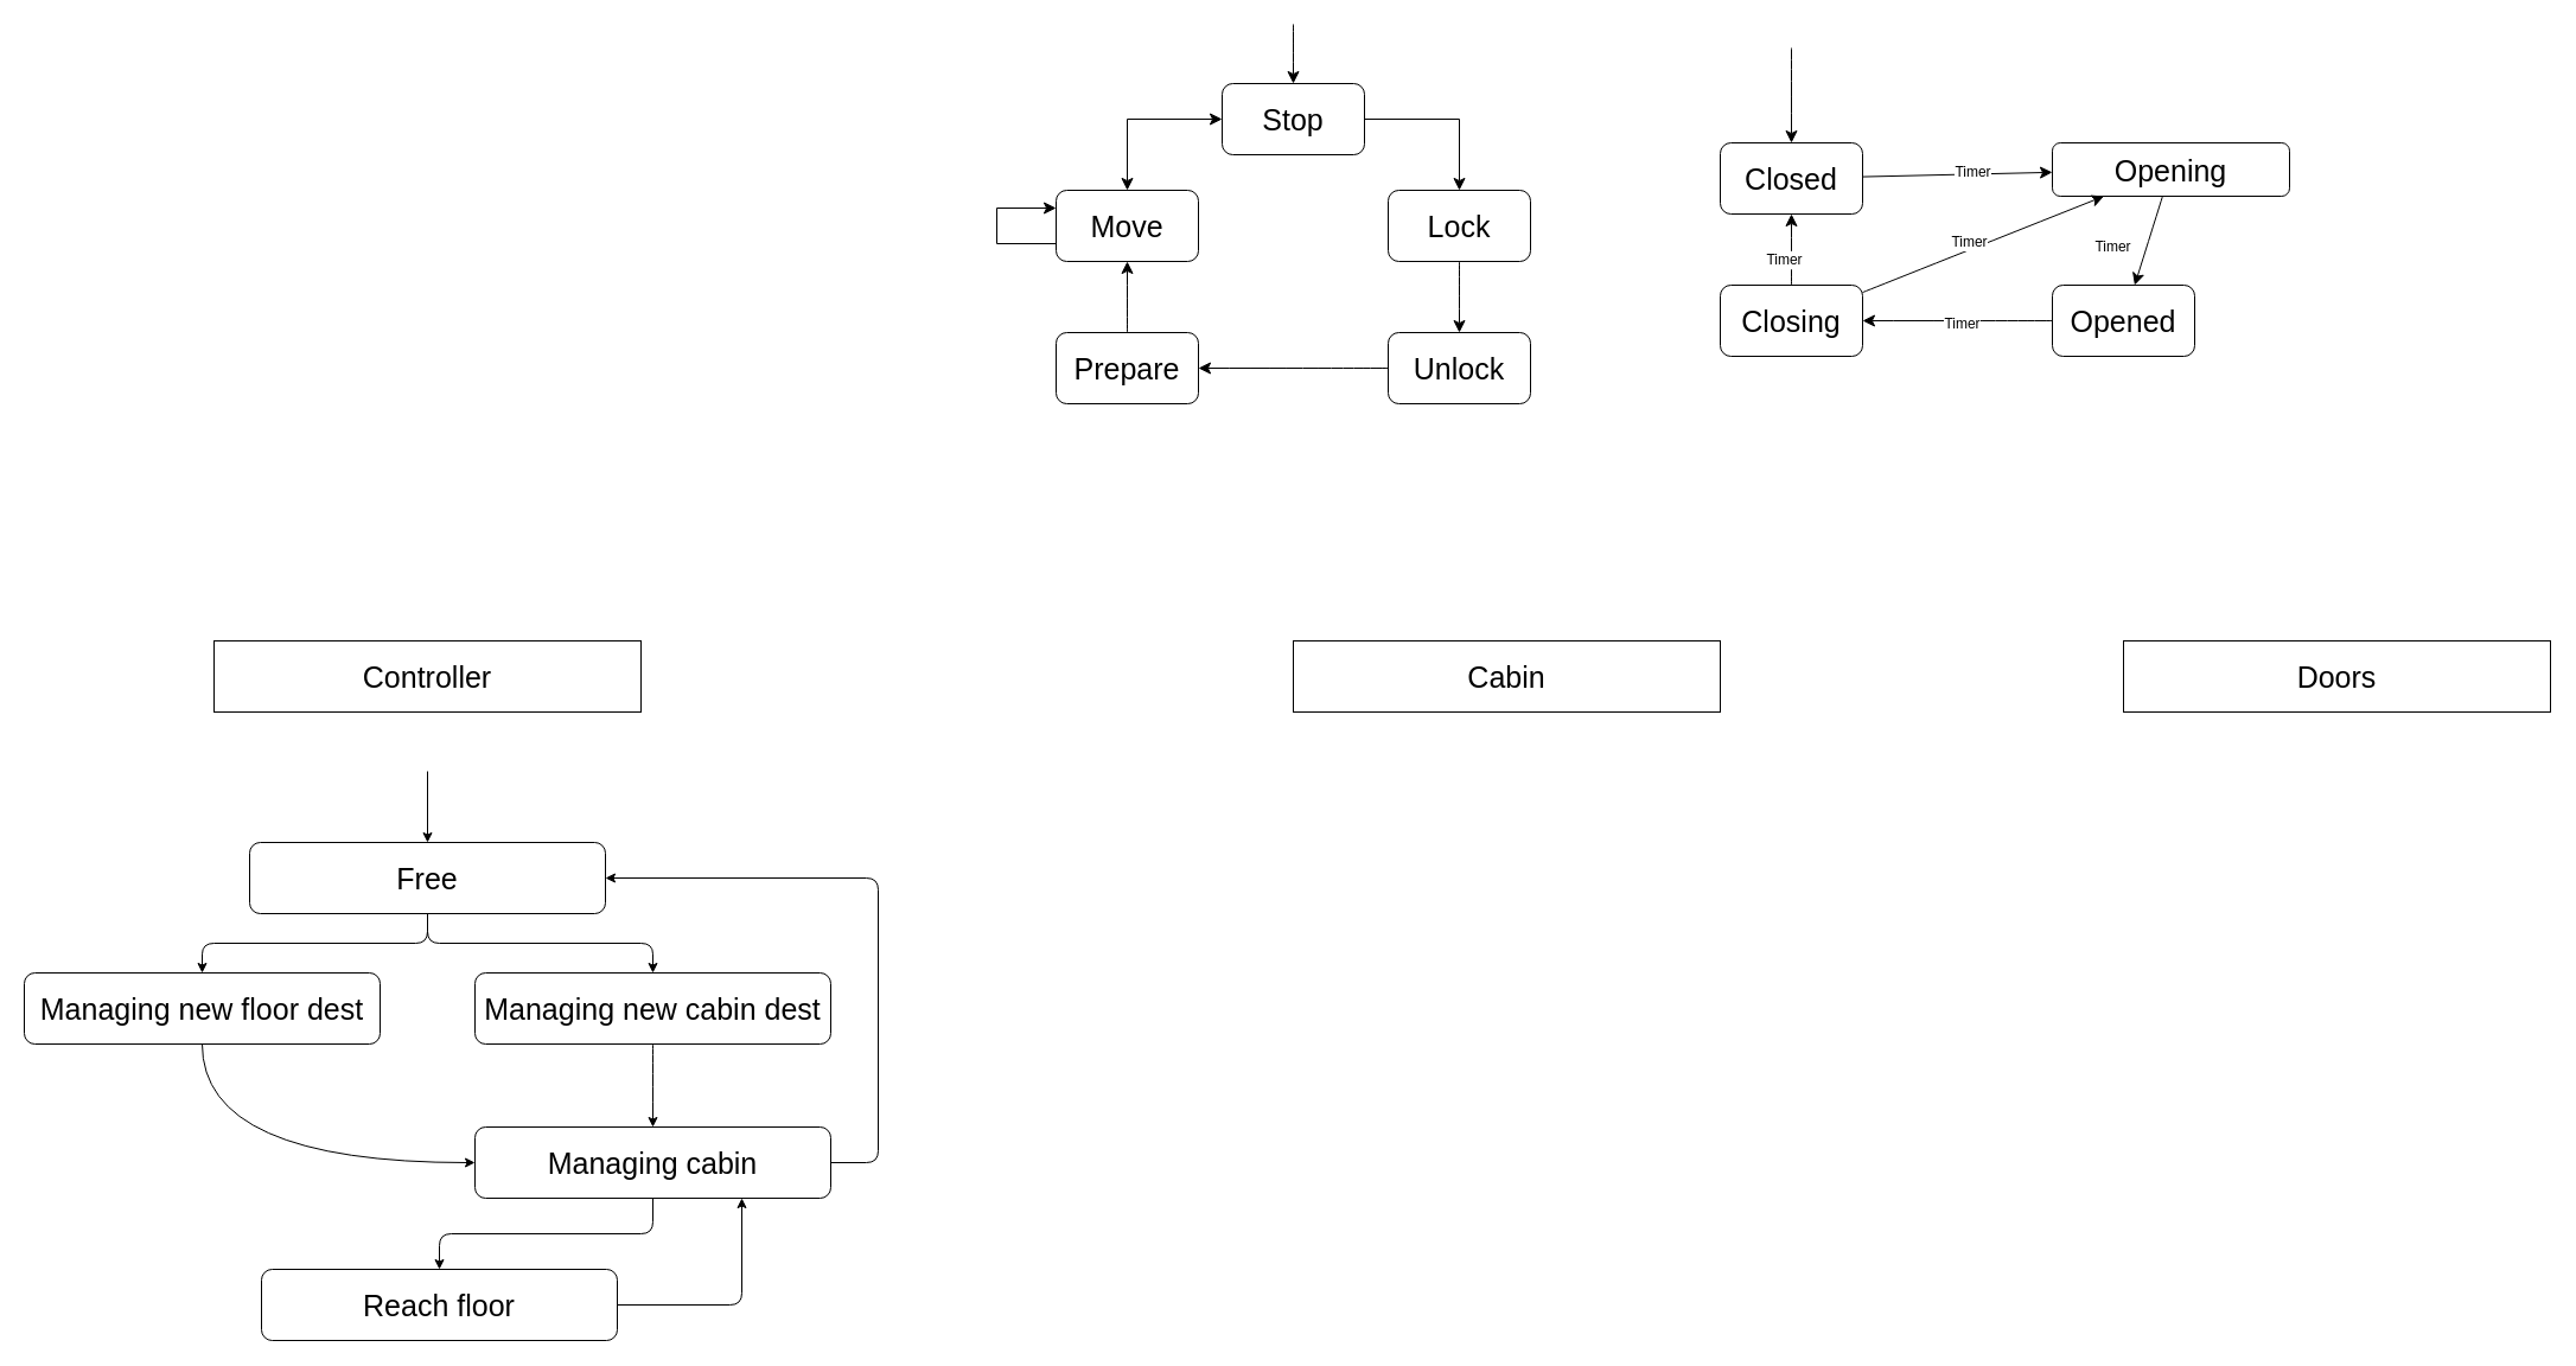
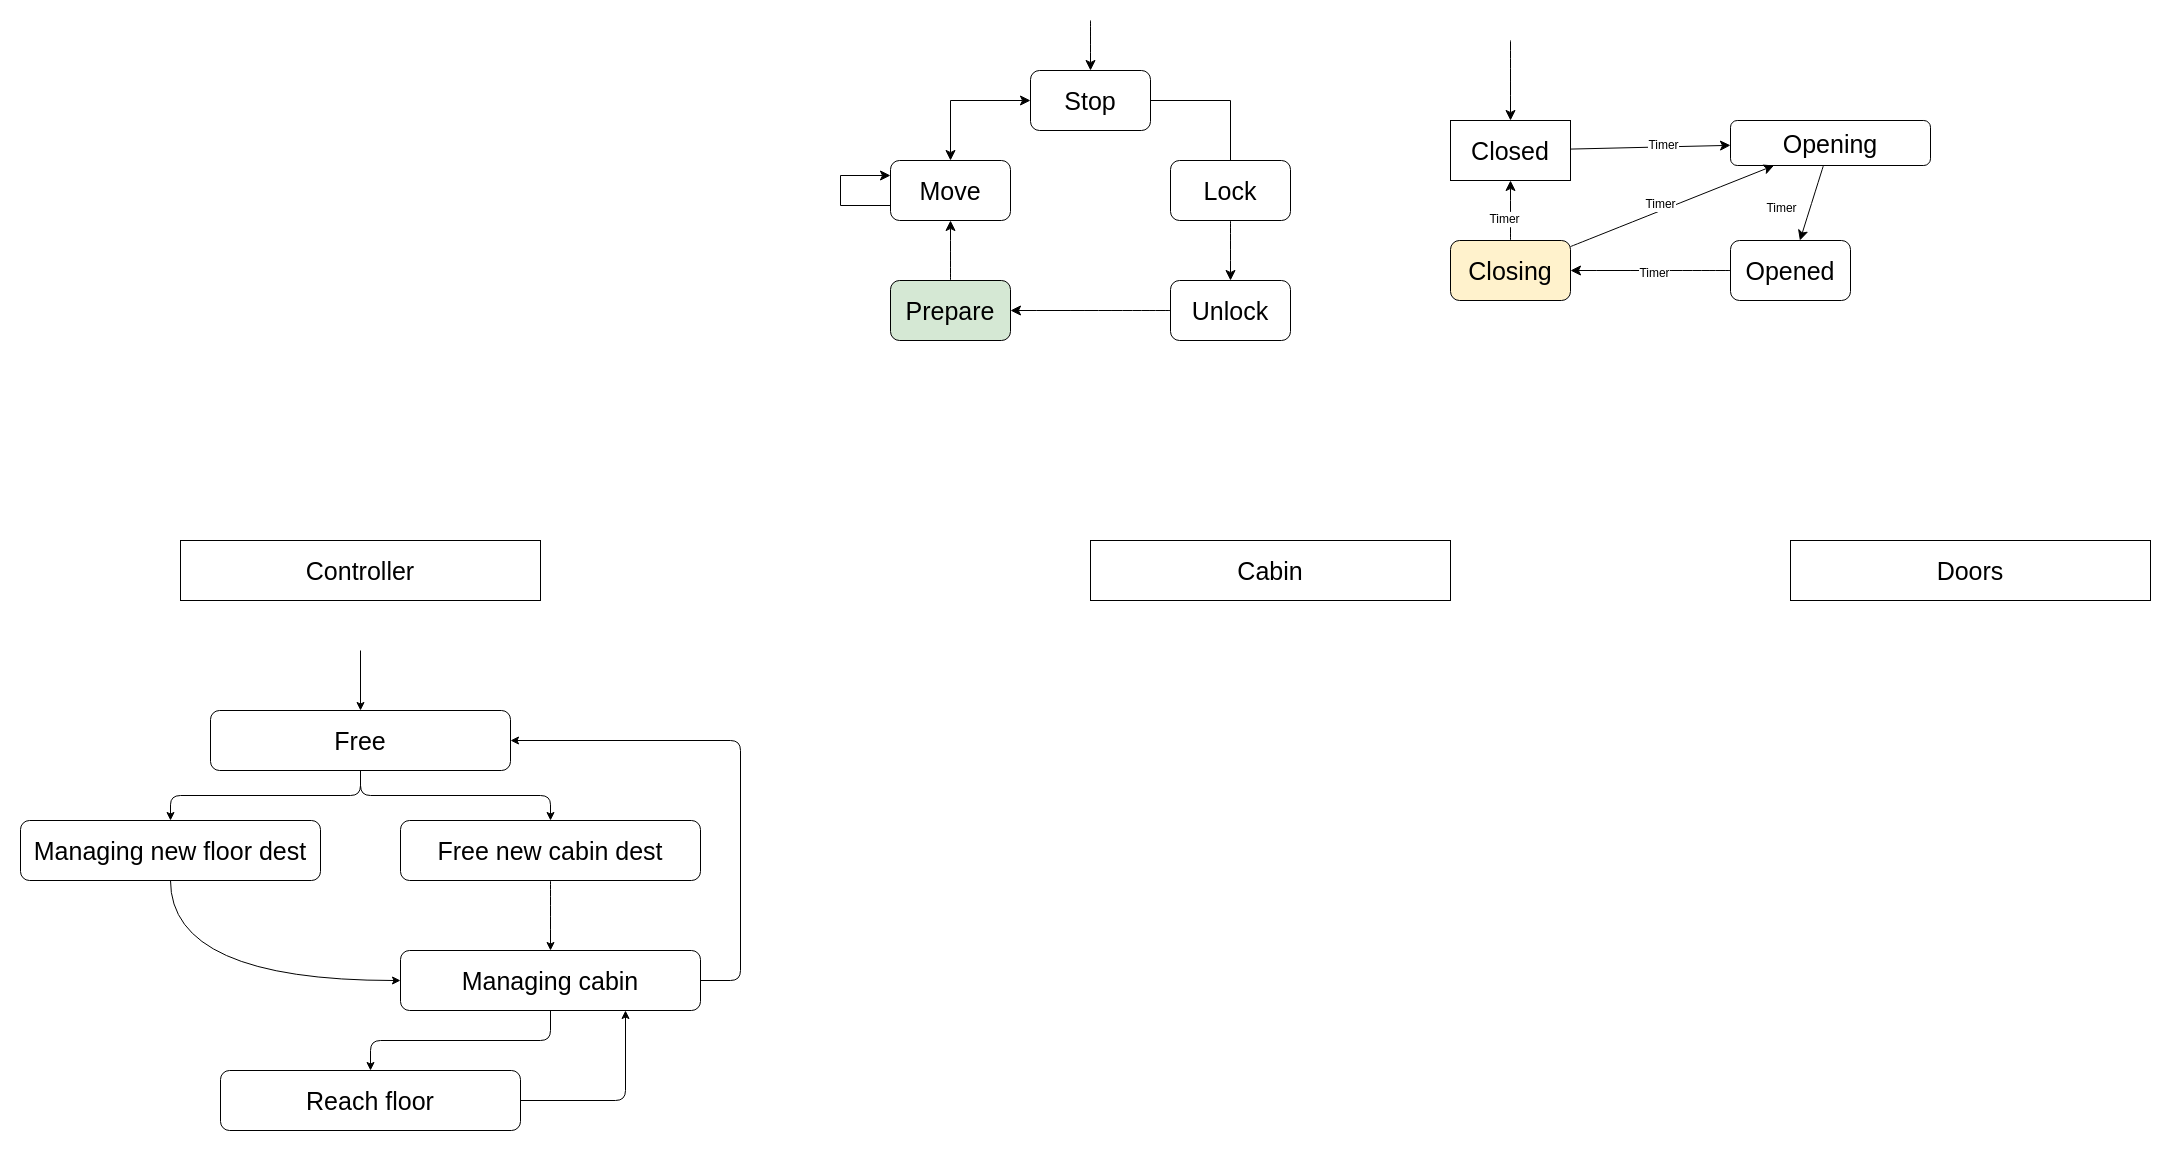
  <mxCell id="0" />
  <mxCell id="1" parent="0" />
  <mxCell id="2" value="&lt;span style=&quot;font-size: 25px;&quot;&gt;Controller&lt;/span&gt;" style="rounded=0;whiteSpace=wrap;html=1;" parent="1" vertex="1"><mxGeometry x="180" y="540" width="360" height="60" as="geometry" /></mxCell>
  <mxCell id="3" value="&lt;span style=&quot;font-size: 25px;&quot;&gt;Cabin&lt;/span&gt;" style="rounded=0;whiteSpace=wrap;html=1;" parent="1" vertex="1"><mxGeometry x="1090" y="540" width="360" height="60" as="geometry" /></mxCell>
  <mxCell id="4" value="&lt;font style=&quot;font-size: 25px;&quot;&gt;Move&lt;/font&gt;" style="rounded=1;whiteSpace=wrap;html=1;" parent="1" vertex="1"><mxGeometry x="890" y="160" width="120" height="60" as="geometry" /></mxCell>
- <mxCell id="5" value="&lt;font style=&quot;font-size: 25px;&quot;&gt;Prepare&lt;/font&gt;" style="rounded=1;whiteSpace=wrap;html=1;" parent="1" vertex="1"><mxGeometry x="890" y="280" width="120" height="60" as="geometry" /></mxCell>
+ <mxCell id="5" value="&lt;font style=&quot;font-size: 25px;&quot;&gt;Prepare&lt;/font&gt;" style="rounded=1;whiteSpace=wrap;html=1;fillColor=#d5e8d4;" parent="1" vertex="1"><mxGeometry x="890" y="280" width="120" height="60" as="geometry" /></mxCell>
  <mxCell id="6" value="&lt;font style=&quot;font-size: 25px;&quot;&gt;Stop&lt;/font&gt;" style="rounded=1;whiteSpace=wrap;html=1;" parent="1" vertex="1"><mxGeometry x="1030" y="70" width="120" height="60" as="geometry" /></mxCell>
  <mxCell id="7" value="&lt;font style=&quot;font-size: 25px;&quot;&gt;Lock&lt;/font&gt;" style="rounded=1;whiteSpace=wrap;html=1;" parent="1" vertex="1"><mxGeometry x="1170" y="160" width="120" height="60" as="geometry" /></mxCell>
  <mxCell id="8" value="&lt;font style=&quot;font-size: 25px;&quot;&gt;Unlock&lt;/font&gt;" style="rounded=1;whiteSpace=wrap;html=1;" parent="1" vertex="1"><mxGeometry x="1170" y="280" width="120" height="60" as="geometry" /></mxCell>
- <mxCell id="9" value="" style="endArrow=classic;html=1;rounded=0;fontSize=12;startSize=8;endSize=8;exitX=1;exitY=0.5;exitDx=0;exitDy=0;entryX=0.5;entryY=0;entryDx=0;entryDy=0;edgeStyle=orthogonalEdgeStyle;" parent="1" source="6" target="7" edge="1"><mxGeometry width="50" height="50" relative="1" as="geometry"><mxPoint x="980" y="180" as="sourcePoint" /><mxPoint x="1030" y="130" as="targetPoint" /></mxGeometry></mxCell>
+ <mxCell id="9" value="" style="endArrow=none;html=1;rounded=0;fontSize=12;startSize=8;endSize=8;exitX=1;exitY=0.5;exitDx=0;exitDy=0;entryX=0.5;entryY=0;entryDx=0;entryDy=0;edgeStyle=orthogonalEdgeStyle;" parent="1" source="6" target="7" edge="1"><mxGeometry width="50" height="50" relative="1" as="geometry"><mxPoint x="980" y="180" as="sourcePoint" /><mxPoint x="1030" y="130" as="targetPoint" /></mxGeometry></mxCell>
  <mxCell id="10" value="" style="endArrow=classic;html=1;rounded=0;fontSize=12;startSize=8;endSize=8;curved=1;" parent="1" source="7" target="8" edge="1"><mxGeometry width="50" height="50" relative="1" as="geometry"><mxPoint x="980" y="180" as="sourcePoint" /><mxPoint x="1030" y="130" as="targetPoint" /></mxGeometry></mxCell>
  <mxCell id="11" value="" style="endArrow=classic;html=1;rounded=0;fontSize=12;startSize=8;endSize=8;curved=1;" parent="1" source="8" target="5" edge="1"><mxGeometry width="50" height="50" relative="1" as="geometry"><mxPoint x="980" y="180" as="sourcePoint" /><mxPoint x="1030" y="130" as="targetPoint" /></mxGeometry></mxCell>
  <mxCell id="12" value="" style="endArrow=classic;html=1;rounded=0;fontSize=12;startSize=8;endSize=8;curved=1;" parent="1" source="5" target="4" edge="1"><mxGeometry width="50" height="50" relative="1" as="geometry"><mxPoint x="980" y="180" as="sourcePoint" /><mxPoint x="1030" y="130" as="targetPoint" /></mxGeometry></mxCell>
  <mxCell id="13" value="" style="endArrow=classic;startArrow=classic;html=1;rounded=0;fontSize=12;startSize=8;endSize=8;edgeStyle=orthogonalEdgeStyle;" parent="1" source="4" target="6" edge="1"><mxGeometry width="50" height="50" relative="1" as="geometry"><mxPoint x="920" y="130" as="sourcePoint" /><mxPoint x="1000" y="70" as="targetPoint" /><Array as="points"><mxPoint x="950" y="100" /></Array></mxGeometry></mxCell>
  <mxCell id="14" value="" style="endArrow=classic;html=1;rounded=0;fontSize=12;startSize=8;endSize=8;exitX=0;exitY=0.75;exitDx=0;exitDy=0;edgeStyle=orthogonalEdgeStyle;entryX=0;entryY=0.25;entryDx=0;entryDy=0;" parent="1" source="4" target="4" edge="1"><mxGeometry width="50" height="50" relative="1" as="geometry"><mxPoint x="770" y="220" as="sourcePoint" /><mxPoint x="800" y="170" as="targetPoint" /><Array as="points"><mxPoint x="840" y="205" /><mxPoint x="840" y="175" /></Array></mxGeometry></mxCell>
  <mxCell id="15" value="" style="endArrow=classic;html=1;rounded=0;fontSize=12;startSize=8;endSize=8;curved=1;entryX=0.5;entryY=0;entryDx=0;entryDy=0;" parent="1" target="6" edge="1"><mxGeometry width="50" height="50" relative="1" as="geometry"><mxPoint x="1090" y="20" as="sourcePoint" /><mxPoint x="1030" y="280" as="targetPoint" /></mxGeometry></mxCell>
- <mxCell id="16" value="&lt;font style=&quot;font-size: 25px;&quot;&gt;Closed&lt;/font&gt;" style="rounded=1;whiteSpace=wrap;html=1;" parent="1" vertex="1"><mxGeometry x="1450" y="120" width="120" height="60" as="geometry" /></mxCell>
- <mxCell id="17" value="&lt;font style=&quot;font-size: 25px;&quot;&gt;Closing&lt;/font&gt;" style="rounded=1;whiteSpace=wrap;html=1;" parent="1" vertex="1"><mxGeometry x="1450" y="240" width="120" height="60" as="geometry" /></mxCell>
+ <mxCell id="16" value="&lt;font style=&quot;font-size: 25px;&quot;&gt;Closed&lt;/font&gt;" style="whiteSpace=wrap;html=1;rounded=0;" parent="1" vertex="1"><mxGeometry x="1450" y="120" width="120" height="60" as="geometry" /></mxCell>
+ <mxCell id="17" value="&lt;font style=&quot;font-size: 25px;&quot;&gt;Closing&lt;/font&gt;" style="rounded=1;whiteSpace=wrap;html=1;fillColor=#fff2cc;" parent="1" vertex="1"><mxGeometry x="1450" y="240" width="120" height="60" as="geometry" /></mxCell>
  <mxCell id="18" value="&lt;font style=&quot;font-size: 25px;&quot;&gt;Opening&lt;/font&gt;" style="rounded=1;whiteSpace=wrap;html=1;" parent="1" vertex="1"><mxGeometry x="1730" y="120" width="200" height="45" as="geometry" /></mxCell>
  <mxCell id="19" value="&lt;span style=&quot;font-size: 25px;&quot;&gt;Opened&lt;/span&gt;" style="rounded=1;whiteSpace=wrap;html=1;" parent="1" vertex="1"><mxGeometry x="1730" y="240" width="120" height="60" as="geometry" /></mxCell>
  <mxCell id="20" value="" style="endArrow=classic;html=1;rounded=0;fontSize=12;startSize=8;endSize=8;curved=1;" parent="1" source="18" target="19" edge="1"><mxGeometry width="50" height="50" relative="1" as="geometry"><mxPoint x="1540" y="140" as="sourcePoint" /><mxPoint x="1590" y="90" as="targetPoint" /></mxGeometry></mxCell>
  <mxCell id="21" value="" style="endArrow=classic;html=1;rounded=0;fontSize=12;startSize=8;endSize=8;curved=1;" parent="1" source="19" target="17" edge="1"><mxGeometry width="50" height="50" relative="1" as="geometry"><mxPoint x="1540" y="140" as="sourcePoint" /><mxPoint x="1590" y="90" as="targetPoint" /></mxGeometry></mxCell>
  <mxCell id="22" value="" style="endArrow=classic;html=1;rounded=0;fontSize=12;startSize=8;endSize=8;curved=1;" parent="1" source="17" target="16" edge="1"><mxGeometry width="50" height="50" relative="1" as="geometry"><mxPoint x="1540" y="140" as="sourcePoint" /><mxPoint x="1590" y="90" as="targetPoint" /></mxGeometry></mxCell>
  <mxCell id="23" value="&lt;span style=&quot;font-size: 25px;&quot;&gt;Doors&lt;/span&gt;" style="rounded=0;whiteSpace=wrap;html=1;" parent="1" vertex="1"><mxGeometry x="1790" y="540" width="360" height="60" as="geometry" /></mxCell>
  <mxCell id="24" value="" style="endArrow=classic;html=1;rounded=0;fontSize=12;startSize=8;endSize=8;curved=0;" parent="1" source="16" target="18" edge="1"><mxGeometry width="50" height="50" relative="1" as="geometry"><mxPoint x="1480" y="230" as="sourcePoint" /><mxPoint x="1530" y="180" as="targetPoint" /></mxGeometry></mxCell>
  <mxCell id="25" value="Timer" style="edgeLabel;html=1;align=center;verticalAlign=middle;resizable=0;points=[];fontSize=12;" parent="24" vertex="1" connectable="0"><mxGeometry x="0.148" y="2" relative="1" as="geometry"><mxPoint x="1" as="offset" /></mxGeometry></mxCell>
  <mxCell id="26" value="" style="endArrow=classic;html=1;rounded=0;fontSize=12;startSize=8;endSize=8;curved=1;" parent="1" source="17" target="18" edge="1"><mxGeometry width="50" height="50" relative="1" as="geometry"><mxPoint x="1480" y="230" as="sourcePoint" /><mxPoint x="1530" y="180" as="targetPoint" /></mxGeometry></mxCell>
  <mxCell id="27" value="Timer" style="edgeLabel;html=1;align=center;verticalAlign=middle;resizable=0;points=[];fontSize=12;" parent="1" vertex="1" connectable="0"><mxGeometry x="1672.25" y="158" as="geometry"><mxPoint x="108" y="49" as="offset" /></mxGeometry></mxCell>
  <mxCell id="28" value="Timer" style="edgeLabel;html=1;align=center;verticalAlign=middle;resizable=0;points=[];fontSize=12;" parent="1" vertex="1" connectable="0"><mxGeometry x="1660" y="190" as="geometry"><mxPoint x="-1" y="13" as="offset" /></mxGeometry></mxCell>
  <mxCell id="29" value="Timer" style="edgeLabel;html=1;align=center;verticalAlign=middle;resizable=0;points=[];fontSize=12;" parent="1" vertex="1" connectable="0"><mxGeometry x="1692.25" y="178" as="geometry"><mxPoint x="-189" y="40" as="offset" /></mxGeometry></mxCell>
  <mxCell id="30" value="Timer" style="edgeLabel;html=1;align=center;verticalAlign=middle;resizable=0;points=[];fontSize=12;" parent="1" vertex="1" connectable="0"><mxGeometry x="1702.25" y="188" as="geometry"><mxPoint x="-49" y="84" as="offset" /></mxGeometry></mxCell>
  <mxCell id="31" value="" style="endArrow=classic;html=1;rounded=0;fontSize=12;startSize=8;endSize=8;curved=1;" parent="1" target="16" edge="1"><mxGeometry width="50" height="50" relative="1" as="geometry"><mxPoint x="1510" y="40" as="sourcePoint" /><mxPoint x="1500" y="70" as="targetPoint" /></mxGeometry></mxCell>
  <mxCell id="32" value="&lt;font style=&quot;font-size: 25px;&quot;&gt;Managing cabin&lt;/font&gt;" style="rounded=1;whiteSpace=wrap;html=1;" vertex="1" parent="1"><mxGeometry x="400" y="950" width="300" height="60" as="geometry" /></mxCell>
  <mxCell id="33" value="&lt;font style=&quot;font-size: 25px;&quot;&gt;Reach floor&lt;/font&gt;" style="rounded=1;whiteSpace=wrap;html=1;" vertex="1" parent="1"><mxGeometry x="220" y="1070" width="300" height="60" as="geometry" /></mxCell>
  <mxCell id="34" value="&lt;font style=&quot;font-size: 25px;&quot;&gt;Free&lt;/font&gt;" style="rounded=1;whiteSpace=wrap;html=1;" vertex="1" parent="1"><mxGeometry x="210" y="710" width="300" height="60" as="geometry" /></mxCell>
  <mxCell id="35" value="&lt;font style=&quot;font-size: 25px;&quot;&gt;Managing new floor dest&lt;/font&gt;" style="rounded=1;whiteSpace=wrap;html=1;" vertex="1" parent="1"><mxGeometry x="20" y="820" width="300" height="60" as="geometry" /></mxCell>
- <mxCell id="36" value="&lt;font style=&quot;font-size: 25px;&quot;&gt;Managing new cabin dest&lt;/font&gt;" style="rounded=1;whiteSpace=wrap;html=1;" vertex="1" parent="1"><mxGeometry x="400" y="820" width="300" height="60" as="geometry" /></mxCell>
+ <mxCell id="36" value="&lt;font style=&quot;font-size: 25px;&quot;&gt;Free new cabin dest&lt;/font&gt;" style="rounded=1;whiteSpace=wrap;html=1;" vertex="1" parent="1"><mxGeometry x="400" y="820" width="300" height="60" as="geometry" /></mxCell>
  <mxCell id="37" value="" style="endArrow=classic;html=1;rounded=0;entryX=0.5;entryY=0;entryDx=0;entryDy=0;" edge="1" parent="1" target="34"><mxGeometry width="50" height="50" relative="1" as="geometry"><mxPoint x="360" y="650" as="sourcePoint" /><mxPoint x="490" y="610" as="targetPoint" /></mxGeometry></mxCell>
  <mxCell id="38" value="" style="endArrow=classic;html=1;rounded=1;entryX=0.5;entryY=0;entryDx=0;entryDy=0;exitX=0.5;exitY=1;exitDx=0;exitDy=0;edgeStyle=orthogonalEdgeStyle;curved=0;" edge="1" parent="1" source="34" target="35"><mxGeometry width="50" height="50" relative="1" as="geometry"><mxPoint x="440" y="920" as="sourcePoint" /><mxPoint x="490" y="870" as="targetPoint" /></mxGeometry></mxCell>
  <mxCell id="39" value="" style="endArrow=classic;html=1;rounded=1;exitX=0.5;exitY=1;exitDx=0;exitDy=0;entryX=0.5;entryY=0;entryDx=0;entryDy=0;edgeStyle=orthogonalEdgeStyle;curved=0;" edge="1" parent="1" source="34" target="36"><mxGeometry width="50" height="50" relative="1" as="geometry"><mxPoint x="440" y="920" as="sourcePoint" /><mxPoint x="590" y="750" as="targetPoint" /></mxGeometry></mxCell>
  <mxCell id="40" value="" style="endArrow=classic;html=1;rounded=1;exitX=0.5;exitY=1;exitDx=0;exitDy=0;entryX=0;entryY=0.5;entryDx=0;entryDy=0;edgeStyle=orthogonalEdgeStyle;curved=1;" edge="1" parent="1" source="35" target="32"><mxGeometry width="50" height="50" relative="1" as="geometry"><mxPoint x="440" y="940" as="sourcePoint" /><mxPoint x="170" y="950" as="targetPoint" /></mxGeometry></mxCell>
  <mxCell id="41" value="" style="endArrow=classic;html=1;rounded=1;entryX=0.5;entryY=0;entryDx=0;entryDy=0;exitX=0.5;exitY=1;exitDx=0;exitDy=0;edgeStyle=orthogonalEdgeStyle;curved=1;" edge="1" parent="1" source="36" target="32"><mxGeometry width="50" height="50" relative="1" as="geometry"><mxPoint x="440" y="940" as="sourcePoint" /><mxPoint x="490" y="890" as="targetPoint" /></mxGeometry></mxCell>
  <mxCell id="42" value="" style="endArrow=classic;html=1;rounded=1;entryX=0.5;entryY=0;entryDx=0;entryDy=0;exitX=0.5;exitY=1;exitDx=0;exitDy=0;edgeStyle=orthogonalEdgeStyle;" edge="1" parent="1" source="32" target="33"><mxGeometry width="50" height="50" relative="1" as="geometry"><mxPoint x="90" y="1100" as="sourcePoint" /><mxPoint x="140" y="1050" as="targetPoint" /></mxGeometry></mxCell>
  <mxCell id="43" value="" style="endArrow=classic;html=1;rounded=1;exitX=1;exitY=0.5;exitDx=0;exitDy=0;entryX=1;entryY=0.5;entryDx=0;entryDy=0;edgeStyle=orthogonalEdgeStyle;curved=0;" edge="1" parent="1" source="32" target="34"><mxGeometry width="50" height="50" relative="1" as="geometry"><mxPoint x="770" y="1010" as="sourcePoint" /><mxPoint x="820" y="960" as="targetPoint" /><Array as="points"><mxPoint x="740" y="980" /><mxPoint x="740" y="740" /></Array></mxGeometry></mxCell>
  <mxCell id="44" value="" style="endArrow=classic;html=1;rounded=1;entryX=0.75;entryY=1;entryDx=0;entryDy=0;exitX=1;exitY=0.5;exitDx=0;exitDy=0;edgeStyle=orthogonalEdgeStyle;" edge="1" parent="1" source="33" target="32"><mxGeometry width="50" height="50" relative="1" as="geometry"><mxPoint x="290" y="1230" as="sourcePoint" /><mxPoint x="100" y="1150" as="targetPoint" /></mxGeometry></mxCell>
